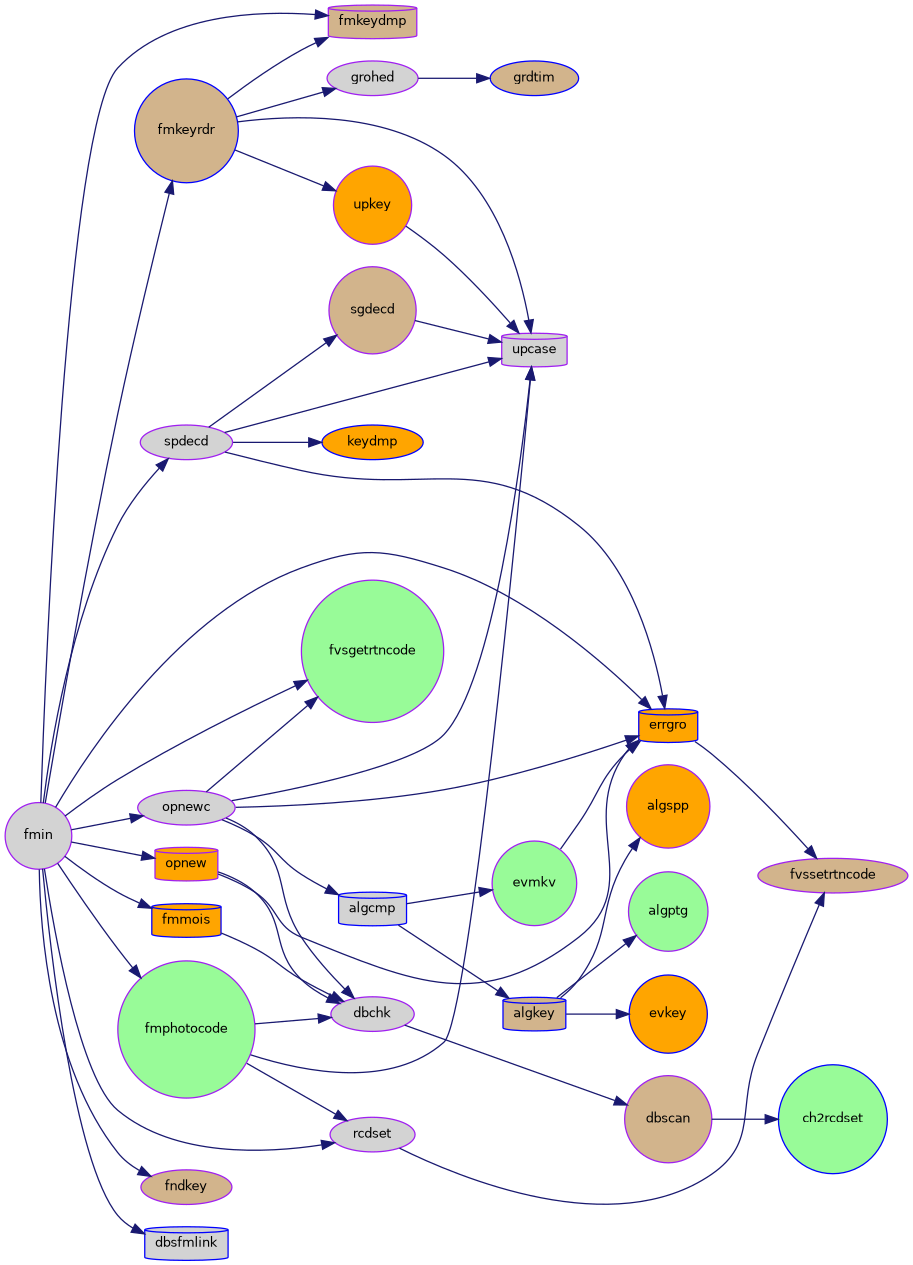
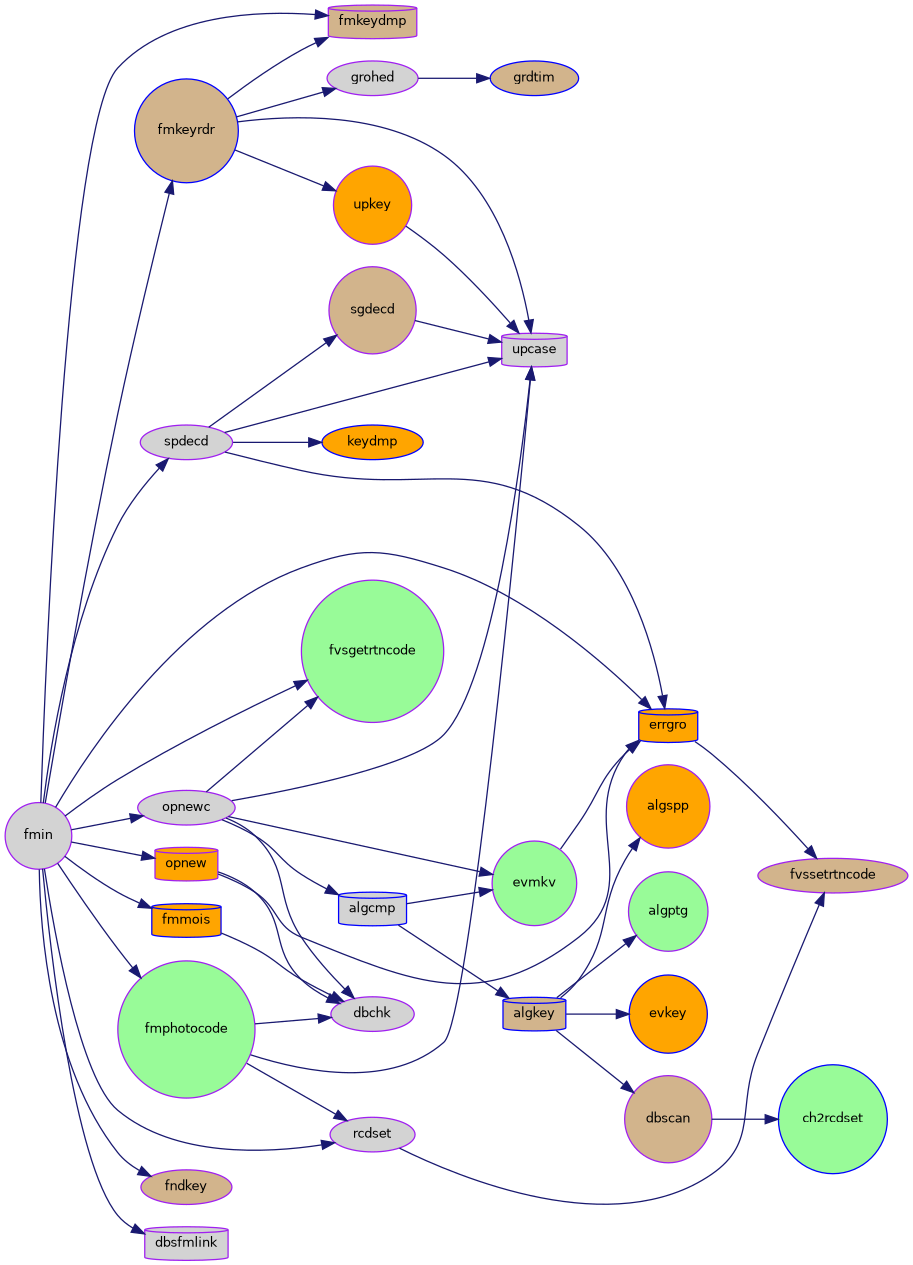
  digraph {
    rankdir=LR
    node [color=purple fillcolor=lightgrey fontname=Helvetica fontsize=10 shape=circle style=filled]
    edge [color=midnightblue fontname=Helvetica fontsize=10 labelfontname=Helvetica labelfontsize=10 style=solid]
    n1 [fontcolor=black height=0.2 label=fmin width=0.4]
    n2 [color=blue fillcolor=tan height=0.2 label=fmkeyrdr width=0.4]
    n3 [fillcolor=tan height=0.2 label=fmkeydmp shape=cylinder width=0.4]
    n4 [fillcolor=palegreen height=0.2 label=fvsgetrtncode width=0.4]
    n5 [color=blue fillcolor=orange height=0.2 label=errgro shape=cylinder width=0.4]
    n6 [fillcolor=tan height=0.2 label=fndkey shape=ellipse width=0.4]
    n7 [height=0.2 label=opnewc shape=ellipse width=0.4]
    n8 [height=0.2 label=spdecd shape=ellipse width=0.4]
    n9 [fillcolor=orange height=0.2 label=opnew shape=cylinder width=0.4]
    n10 [color=blue fillcolor=orange height=0.2 label=fmmois shape=cylinder width=0.4]
-   n11 [color=blue height=0.2 label=dbsfmlink shape=cylinder width=0.4]
+   n11 [height=0.2 label=dbsfmlink shape=cylinder width=0.4]
    n12 [fillcolor=palegreen height=0.2 label=fmphotocode width=0.4]
    n13 [height=0.2 label=rcdset shape=ellipse width=0.4]
    n14 [height=0.2 label=upcase shape=cylinder width=0.4]
    n15 [height=0.2 label=grohed shape=ellipse width=0.4]
    n16 [fillcolor=orange height=0.2 label=upkey width=0.4]
    n17 [fillcolor=tan height=0.2 label=fvssetrtncode shape=ellipse width=0.4]
    n18 [height=0.2 label=dbchk shape=ellipse width=0.4]
    n19 [color=blue height=0.2 label=algcmp shape=cylinder width=0.4]
    n20 [fillcolor=tan height=0.2 label=sgdecd width=0.4]
    n21 [color=blue fillcolor=orange height=0.2 label=keydmp shape=ellipse width=0.4]
    n22 [color=blue fillcolor=tan height=0.2 label=grdtim shape=ellipse width=0.4]
    n23 [fillcolor=tan height=0.2 label=dbscan width=0.4]
    n24 [color=blue fillcolor=tan height=0.2 label=algkey shape=cylinder width=0.4]
    n25 [fillcolor=palegreen height=0.2 label=evmkv width=0.4]
    n26 [color=blue fillcolor=palegreen height=0.2 label=ch2rcdset width=0.4]
    n27 [fillcolor=orange height=0.2 label=algspp width=0.4]
    n28 [fillcolor=palegreen height=0.2 label=algptg width=0.4]
    n29 [color=blue fillcolor=orange height=0.2 label=evkey width=0.4]
    n1 -> n2
    n1 -> n3
    n1 -> n4
    n1 -> n5
    n1 -> n6
    n1 -> n7
    n1 -> n8
    n1 -> n9
    n1 -> n10
    n1 -> n11
    n1 -> n12
    n1 -> n13
    n2 -> n3
    n2 -> n14
    n2 -> n15
    n2 -> n16
    n5 -> n17
    n7 -> n4
-   n7 -> n5
+   n7 -> n25
    n7 -> n14
    n7 -> n18
    n7 -> n19
    n8 -> n5
    n8 -> n14
    n8 -> n20
    n8 -> n21
    n9 -> n5
    n9 -> n18
    n10 -> n18
    n12 -> n13
    n12 -> n14
    n12 -> n18
    n13 -> n17
    n15 -> n22
    n16 -> n14
-   n18 -> n23
+   n24 -> n23
    n19 -> n24
    n19 -> n25
    n20 -> n14
    n23 -> n26
    n24 -> n27
    n24 -> n28
    n24 -> n29
    n25 -> n5
  }
